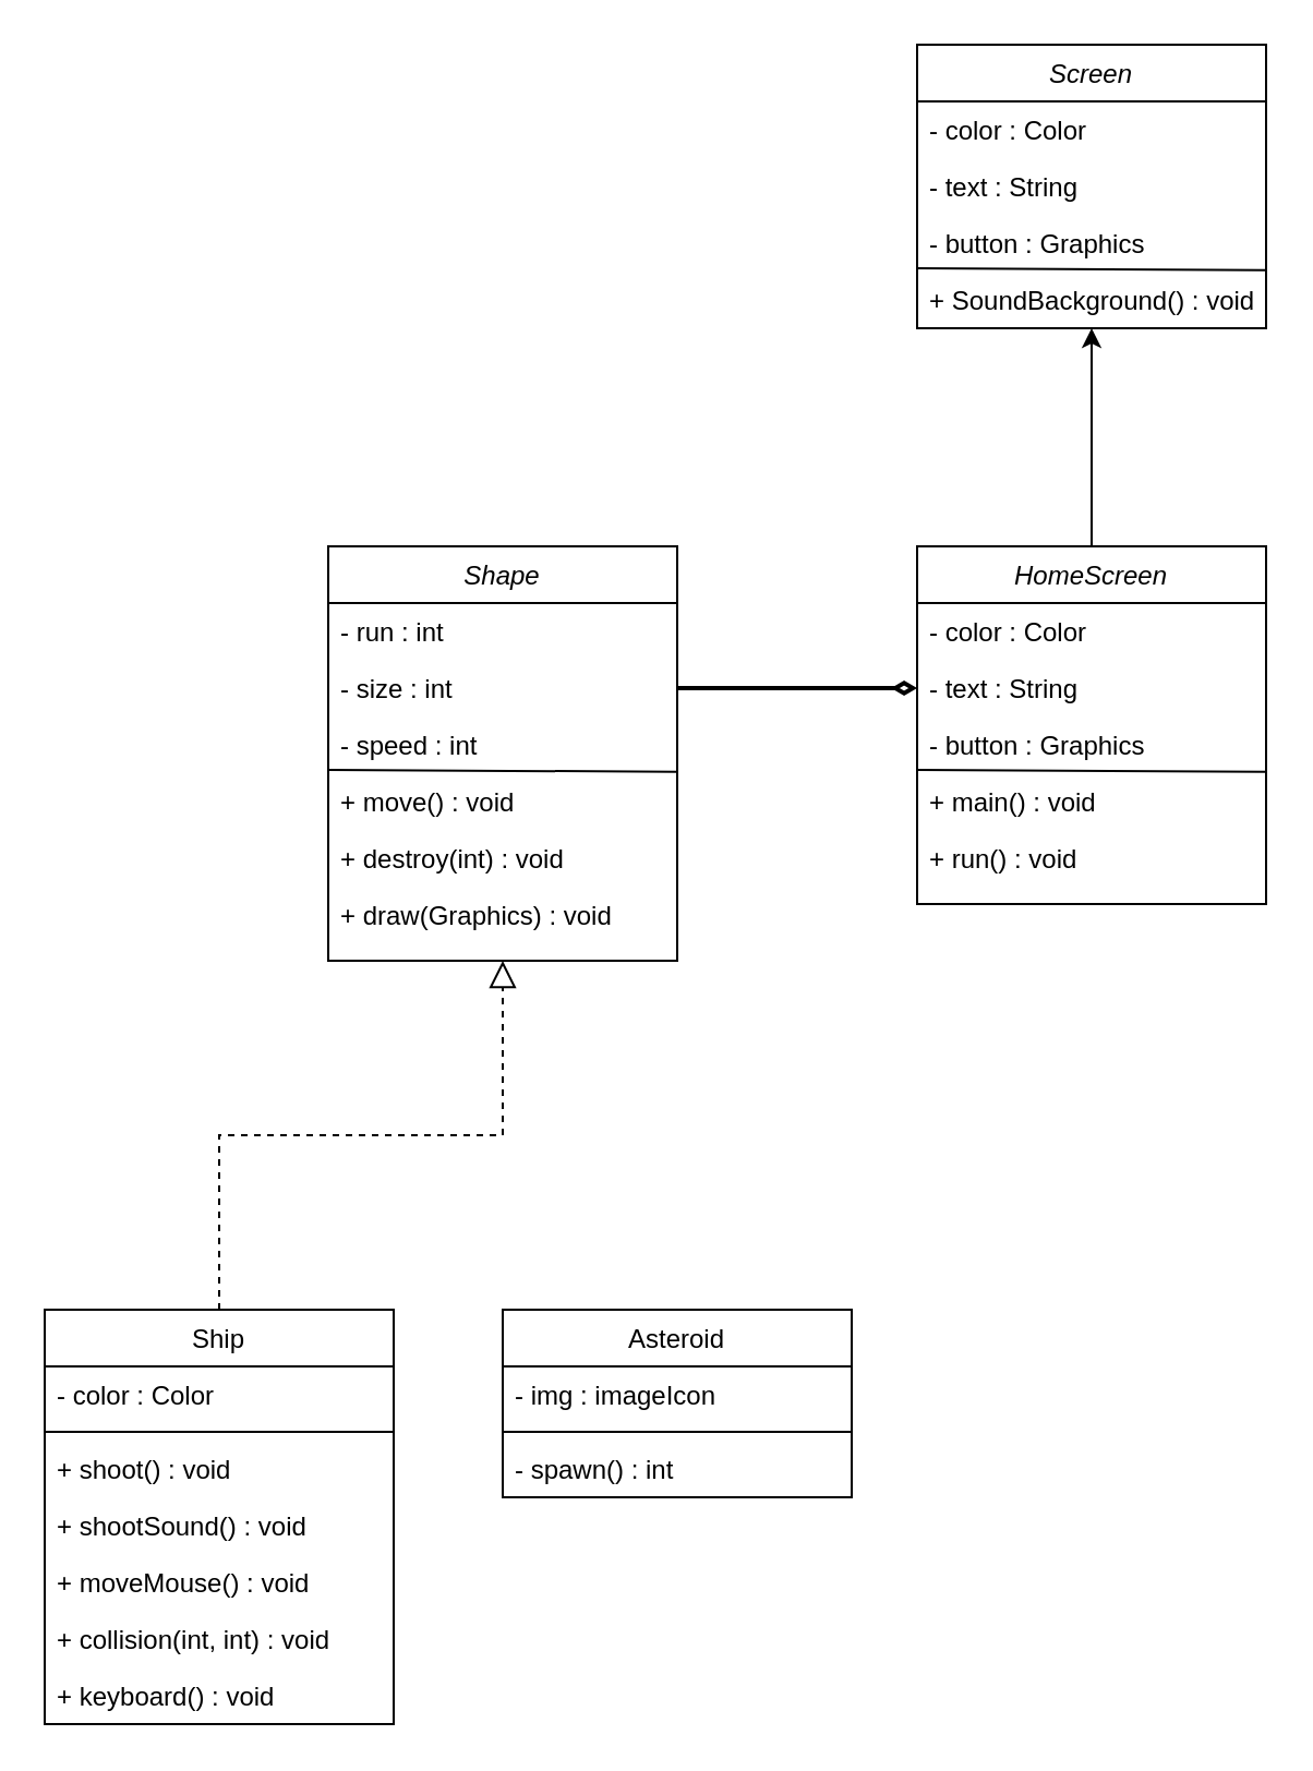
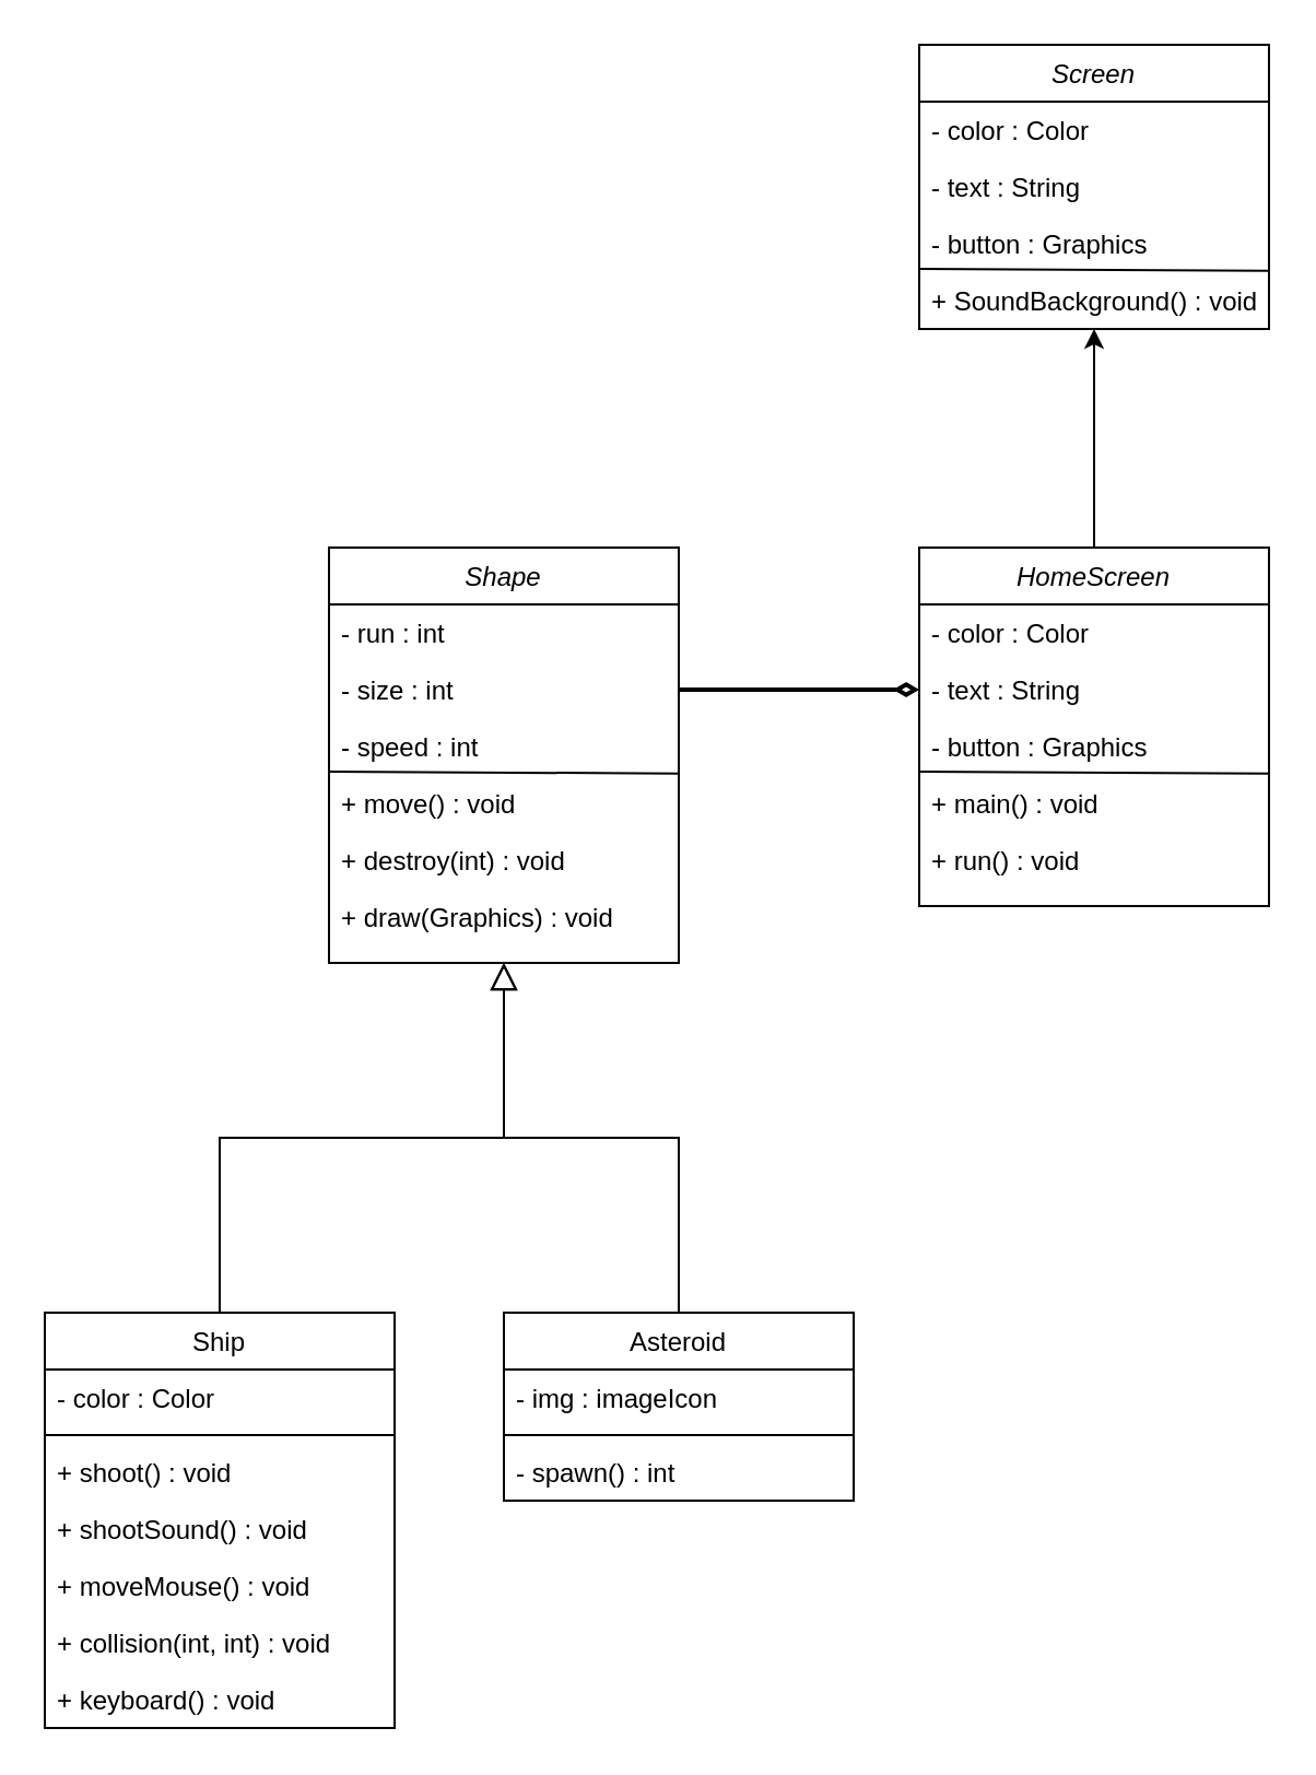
  <mxCell id="0" />
  <mxCell id="1" parent="0" />
  <mxCell id="2" value="Shape" style="swimlane;fontStyle=2;align=center;verticalAlign=top;childLayout=stackLayout;horizontal=1;startSize=26;horizontalStack=0;resizeParent=1;resizeLast=0;collapsible=1;marginBottom=0;rounded=0;shadow=0;strokeWidth=1;" vertex="1" parent="1"><mxGeometry x="150" y="250" width="160" height="190" as="geometry"><mxRectangle x="230" y="140" width="160" height="26" as="alternateBounds" /></mxGeometry></mxCell>
  <mxCell id="3" value="- run : int" style="text;align=left;verticalAlign=top;spacingLeft=4;spacingRight=4;overflow=hidden;rotatable=0;points=[[0,0.5],[1,0.5]];portConstraint=eastwest;rounded=0;shadow=0;html=0;" vertex="1" parent="2"><mxGeometry y="26" width="160" height="26" as="geometry" /></mxCell>
  <mxCell id="4" value="- size : int" style="text;align=left;verticalAlign=top;spacingLeft=4;spacingRight=4;overflow=hidden;rotatable=0;points=[[0,0.5],[1,0.5]];portConstraint=eastwest;rounded=0;shadow=0;html=0;" vertex="1" parent="2"><mxGeometry y="52" width="160" height="26" as="geometry" /></mxCell>
  <mxCell id="5" value="- speed : int" style="text;align=left;verticalAlign=top;spacingLeft=4;spacingRight=4;overflow=hidden;rotatable=0;points=[[0,0.5],[1,0.5]];portConstraint=eastwest;rounded=0;shadow=0;html=0;strokeWidth=12;" vertex="1" parent="2"><mxGeometry y="78" width="160" height="26" as="geometry" /></mxCell>
  <mxCell id="6" value="+ move() : void" style="text;align=left;verticalAlign=top;spacingLeft=4;spacingRight=4;overflow=hidden;rotatable=0;points=[[0,0.5],[1,0.5]];portConstraint=eastwest;" vertex="1" parent="2"><mxGeometry y="104" width="160" height="26" as="geometry" /></mxCell>
  <mxCell id="7" value="" style="endArrow=none;html=1;rounded=0;exitX=-0.002;exitY=-0.059;exitDx=0;exitDy=0;exitPerimeter=0;entryX=0.998;entryY=-0.024;entryDx=0;entryDy=0;entryPerimeter=0;" edge="1" parent="2" source="6" target="6"><mxGeometry width="50" height="50" relative="1" as="geometry"><mxPoint x="200" y="180" as="sourcePoint" /><mxPoint x="250" y="130" as="targetPoint" /></mxGeometry></mxCell>
  <mxCell id="8" value="+ destroy(int) : void" style="text;align=left;verticalAlign=top;spacingLeft=4;spacingRight=4;overflow=hidden;rotatable=0;points=[[0,0.5],[1,0.5]];portConstraint=eastwest;" vertex="1" parent="2"><mxGeometry y="130" width="160" height="26" as="geometry" /></mxCell>
  <mxCell id="9" value="+ draw(Graphics) : void" style="text;align=left;verticalAlign=top;spacingLeft=4;spacingRight=4;overflow=hidden;rotatable=0;points=[[0,0.5],[1,0.5]];portConstraint=eastwest;" vertex="1" parent="2"><mxGeometry y="156" width="160" height="26" as="geometry" /></mxCell>
  <mxCell id="10" value="Ship" style="swimlane;fontStyle=0;align=center;verticalAlign=top;childLayout=stackLayout;horizontal=1;startSize=26;horizontalStack=0;resizeParent=1;resizeLast=0;collapsible=1;marginBottom=0;rounded=0;shadow=0;strokeWidth=1;" vertex="1" parent="1"><mxGeometry y="600" width="160" height="190" as="geometry" x="20"><mxRectangle x="130" y="380" width="160" height="26" as="alternateBounds" /></mxGeometry></mxCell>
  <mxCell id="11" value="- color : Color" style="text;align=left;verticalAlign=top;spacingLeft=4;spacingRight=4;overflow=hidden;rotatable=0;points=[[0,0.5],[1,0.5]];portConstraint=eastwest;" vertex="1" parent="10"><mxGeometry y="26" width="160" height="26" as="geometry" /></mxCell>
  <mxCell id="12" value="" style="line;html=1;strokeWidth=1;align=left;verticalAlign=middle;spacingTop=-1;spacingLeft=3;spacingRight=3;rotatable=0;labelPosition=right;points=[];portConstraint=eastwest;" vertex="1" parent="10"><mxGeometry y="52" width="160" height="8" as="geometry" /></mxCell>
  <mxCell id="13" value="+ shoot() : void" style="text;align=left;verticalAlign=top;spacingLeft=4;spacingRight=4;overflow=hidden;rotatable=0;points=[[0,0.5],[1,0.5]];portConstraint=eastwest;" vertex="1" parent="10"><mxGeometry y="60" width="160" height="26" as="geometry" /></mxCell>
  <mxCell id="14" value="+ shootSound() : void" style="text;align=left;verticalAlign=top;spacingLeft=4;spacingRight=4;overflow=hidden;rotatable=0;points=[[0,0.5],[1,0.5]];portConstraint=eastwest;" vertex="1" parent="10"><mxGeometry y="86" width="160" height="26" as="geometry" /></mxCell>
  <mxCell id="15" value="+ moveMouse() : void" style="text;align=left;verticalAlign=top;spacingLeft=4;spacingRight=4;overflow=hidden;rotatable=0;points=[[0,0.5],[1,0.5]];portConstraint=eastwest;" vertex="1" parent="10"><mxGeometry y="112" width="160" height="26" as="geometry" /></mxCell>
  <mxCell id="16" value="+ collision(int, int) : void" style="text;align=left;verticalAlign=top;spacingLeft=4;spacingRight=4;overflow=hidden;rotatable=0;points=[[0,0.5],[1,0.5]];portConstraint=eastwest;" vertex="1" parent="10"><mxGeometry y="138" width="160" height="26" as="geometry" /></mxCell>
  <mxCell id="17" value="+ keyboard() : void" style="text;align=left;verticalAlign=top;spacingLeft=4;spacingRight=4;overflow=hidden;rotatable=0;points=[[0,0.5],[1,0.5]];portConstraint=eastwest;" vertex="1" parent="10"><mxGeometry y="164" width="160" height="26" as="geometry" /></mxCell>
- <mxCell id="18" value="" style="endArrow=block;endSize=10;endFill=0;shadow=0;strokeWidth=1;rounded=0;curved=0;edgeStyle=elbowEdgeStyle;elbow=vertical;dashed=1;" edge="1" parent="1" source="10" target="2"><mxGeometry width="160" relative="1" as="geometry"><mxPoint x="130" y="333" as="sourcePoint" /><mxPoint x="130" y="333" as="targetPoint" /></mxGeometry></mxCell>
+ <mxCell id="18" value="" style="endArrow=block;endSize=10;endFill=0;shadow=0;strokeWidth=1;rounded=0;curved=0;edgeStyle=elbowEdgeStyle;elbow=vertical;" edge="1" parent="1" source="10" target="2"><mxGeometry width="160" relative="1" as="geometry"><mxPoint x="130" y="333" as="sourcePoint" /><mxPoint x="130" y="333" as="targetPoint" /></mxGeometry></mxCell>
  <mxCell id="19" value="Asteroid" style="swimlane;fontStyle=0;align=center;verticalAlign=top;childLayout=stackLayout;horizontal=1;startSize=26;horizontalStack=0;resizeParent=1;resizeLast=0;collapsible=1;marginBottom=0;rounded=0;shadow=0;strokeWidth=1;" vertex="1" parent="1"><mxGeometry x="230" y="600" width="160" height="86" as="geometry"><mxRectangle x="340" y="380" width="170" height="26" as="alternateBounds" /></mxGeometry></mxCell>
  <mxCell id="20" value="- img : imageIcon" style="text;align=left;verticalAlign=top;spacingLeft=4;spacingRight=4;overflow=hidden;rotatable=0;points=[[0,0.5],[1,0.5]];portConstraint=eastwest;" vertex="1" parent="19"><mxGeometry y="26" width="160" height="26" as="geometry" /></mxCell>
  <mxCell id="21" value="" style="line;html=1;strokeWidth=1;align=left;verticalAlign=middle;spacingTop=-1;spacingLeft=3;spacingRight=3;rotatable=0;labelPosition=right;points=[];portConstraint=eastwest;" vertex="1" parent="19"><mxGeometry y="52" width="160" height="8" as="geometry" /></mxCell>
  <mxCell id="22" value="- spawn() : int" style="text;align=left;verticalAlign=top;spacingLeft=4;spacingRight=4;overflow=hidden;rotatable=0;points=[[0,0.5],[1,0.5]];portConstraint=eastwest;" vertex="1" parent="19"><mxGeometry y="60" width="160" height="26" as="geometry" /></mxCell>
+ <mxCell id="23" value="" style="endArrow=block;endSize=10;endFill=0;shadow=0;strokeWidth=1;rounded=0;curved=0;edgeStyle=elbowEdgeStyle;elbow=vertical;" edge="1" parent="1" source="19" target="2"><mxGeometry width="160" relative="1" as="geometry"><mxPoint x="140" y="503" as="sourcePoint" /><mxPoint x="240" y="401" as="targetPoint" /></mxGeometry></mxCell>
  <mxCell id="24" style="edgeStyle=orthogonalEdgeStyle;rounded=0;orthogonalLoop=1;jettySize=auto;html=1;entryX=0.5;entryY=1;entryDx=0;entryDy=0;" edge="1" parent="1" source="25" target="33"><mxGeometry relative="1" as="geometry" /></mxCell>
  <mxCell id="25" value="HomeScreen" style="swimlane;fontStyle=2;align=center;verticalAlign=top;childLayout=stackLayout;horizontal=1;startSize=26;horizontalStack=0;resizeParent=1;resizeLast=0;collapsible=1;marginBottom=0;rounded=0;shadow=0;strokeWidth=1;" vertex="1" parent="1"><mxGeometry x="420" y="250" width="160" height="164" as="geometry"><mxRectangle x="230" y="140" width="160" height="26" as="alternateBounds" /></mxGeometry></mxCell>
  <mxCell id="26" value="- color : Color" style="text;align=left;verticalAlign=top;spacingLeft=4;spacingRight=4;overflow=hidden;rotatable=0;points=[[0,0.5],[1,0.5]];portConstraint=eastwest;rounded=0;shadow=0;html=0;" vertex="1" parent="25"><mxGeometry y="26" width="160" height="26" as="geometry" /></mxCell>
  <mxCell id="27" value="- text : String" style="text;align=left;verticalAlign=top;spacingLeft=4;spacingRight=4;overflow=hidden;rotatable=0;points=[[0,0.5],[1,0.5]];portConstraint=eastwest;rounded=0;shadow=0;html=0;" vertex="1" parent="25"><mxGeometry y="52" width="160" height="26" as="geometry" /></mxCell>
  <mxCell id="28" value="- button : Graphics" style="text;align=left;verticalAlign=top;spacingLeft=4;spacingRight=4;overflow=hidden;rotatable=0;points=[[0,0.5],[1,0.5]];portConstraint=eastwest;rounded=0;shadow=0;html=0;strokeWidth=12;" vertex="1" parent="25"><mxGeometry y="78" width="160" height="26" as="geometry" /></mxCell>
  <mxCell id="29" value="+ main() : void" style="text;align=left;verticalAlign=top;spacingLeft=4;spacingRight=4;overflow=hidden;rotatable=0;points=[[0,0.5],[1,0.5]];portConstraint=eastwest;" vertex="1" parent="25"><mxGeometry y="104" width="160" height="26" as="geometry" /></mxCell>
  <mxCell id="30" value="" style="endArrow=none;html=1;rounded=0;exitX=-0.002;exitY=-0.059;exitDx=0;exitDy=0;exitPerimeter=0;entryX=0.998;entryY=-0.024;entryDx=0;entryDy=0;entryPerimeter=0;" edge="1" parent="25" source="29" target="29"><mxGeometry width="50" height="50" relative="1" as="geometry"><mxPoint x="200" y="180" as="sourcePoint" /><mxPoint x="250" y="130" as="targetPoint" /></mxGeometry></mxCell>
  <mxCell id="31" value="+ run() : void" style="text;align=left;verticalAlign=top;spacingLeft=4;spacingRight=4;overflow=hidden;rotatable=0;points=[[0,0.5],[1,0.5]];portConstraint=eastwest;" vertex="1" parent="25"><mxGeometry y="130" width="160" height="26" as="geometry" /></mxCell>
  <mxCell id="32" style="edgeStyle=orthogonalEdgeStyle;rounded=0;orthogonalLoop=1;jettySize=auto;html=1;curved=0;endArrow=diamondThin;endFill=0;strokeWidth=2;" edge="1" parent="1" source="4" target="27"><mxGeometry relative="1" as="geometry"><mxPoint x="400" y="323" as="targetPoint" /></mxGeometry></mxCell>
  <mxCell id="33" value="Screen" style="swimlane;fontStyle=2;align=center;verticalAlign=top;childLayout=stackLayout;horizontal=1;startSize=26;horizontalStack=0;resizeParent=1;resizeLast=0;collapsible=1;marginBottom=0;rounded=0;shadow=0;strokeWidth=1;" vertex="1" parent="1"><mxGeometry x="420" width="160" height="130" as="geometry" y="20"><mxRectangle x="230" y="140" width="160" height="26" as="alternateBounds" /></mxGeometry></mxCell>
  <mxCell id="34" value="- color : Color" style="text;align=left;verticalAlign=top;spacingLeft=4;spacingRight=4;overflow=hidden;rotatable=0;points=[[0,0.5],[1,0.5]];portConstraint=eastwest;rounded=0;shadow=0;html=0;" vertex="1" parent="33"><mxGeometry y="26" width="160" height="26" as="geometry" /></mxCell>
  <mxCell id="35" value="- text : String" style="text;align=left;verticalAlign=top;spacingLeft=4;spacingRight=4;overflow=hidden;rotatable=0;points=[[0,0.5],[1,0.5]];portConstraint=eastwest;rounded=0;shadow=0;html=0;" vertex="1" parent="33"><mxGeometry y="52" width="160" height="26" as="geometry" /></mxCell>
  <mxCell id="36" value="- button : Graphics" style="text;align=left;verticalAlign=top;spacingLeft=4;spacingRight=4;overflow=hidden;rotatable=0;points=[[0,0.5],[1,0.5]];portConstraint=eastwest;rounded=0;shadow=0;html=0;strokeWidth=12;" vertex="1" parent="33"><mxGeometry y="78" width="160" height="26" as="geometry" /></mxCell>
  <mxCell id="37" value="" style="endArrow=none;html=1;rounded=0;exitX=-0.002;exitY=-0.059;exitDx=0;exitDy=0;exitPerimeter=0;entryX=0.998;entryY=-0.024;entryDx=0;entryDy=0;entryPerimeter=0;" edge="1" parent="33"><mxGeometry width="50" height="50" relative="1" as="geometry"><mxPoint x="-0.32" y="102.466" as="sourcePoint" /><mxPoint x="159.68" y="103.376" as="targetPoint" /></mxGeometry></mxCell>
  <mxCell id="38" value="+ SoundBackground() : void " style="text;align=left;verticalAlign=top;spacingLeft=4;spacingRight=4;overflow=hidden;rotatable=0;points=[[0,0.5],[1,0.5]];portConstraint=eastwest;rounded=0;shadow=0;html=0;strokeWidth=12;" vertex="1" parent="33"><mxGeometry y="104" width="160" height="26" as="geometry" /></mxCell>
